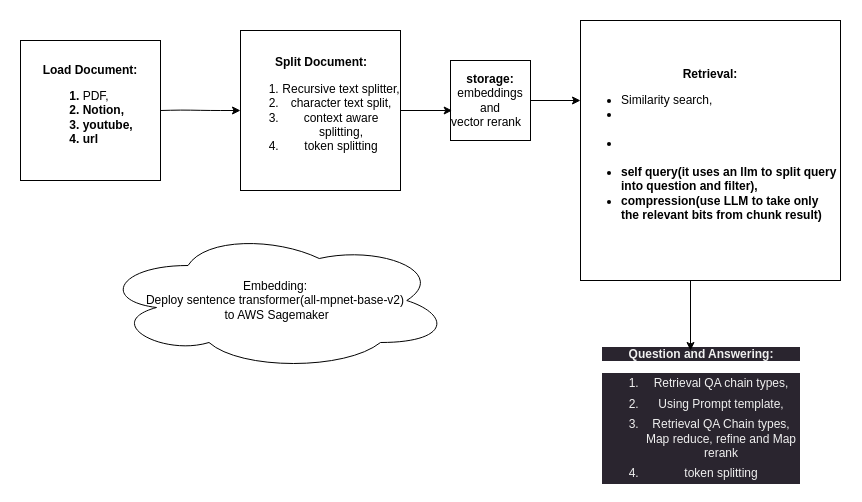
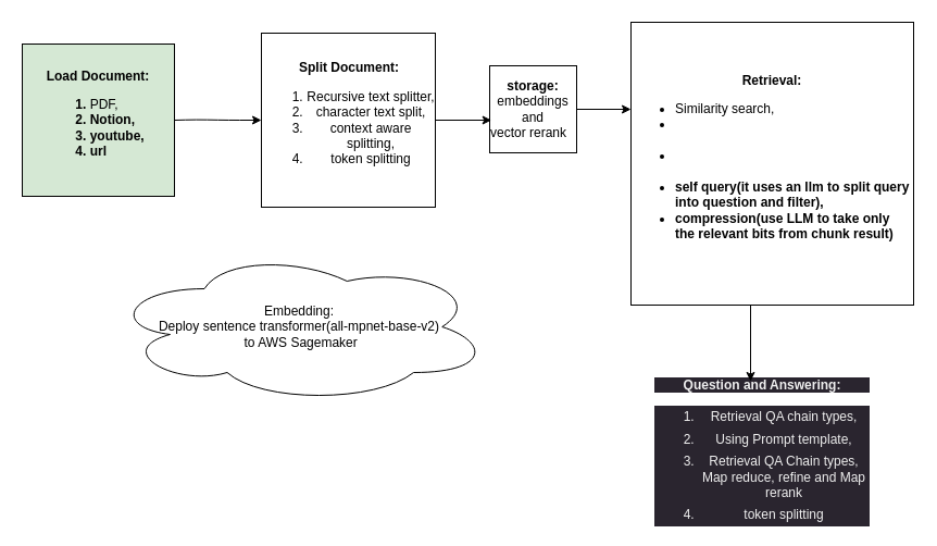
  <mxCell id="0" />
  <mxCell id="1" parent="0" />
- <mxCell id="2" value="&lt;b&gt;Load Document: &lt;br&gt;&lt;div style=&quot;&quot;&gt;&lt;ol&gt;&lt;li style=&quot;text-align: left;&quot;&gt;&lt;span style=&quot;background-color: initial; font-weight: normal;&quot;&gt;PDF,&lt;/span&gt;&lt;/li&gt;&lt;li style=&quot;text-align: left;&quot;&gt;&lt;span style=&quot;background-color: initial;&quot;&gt;Notion,&lt;/span&gt;&lt;/li&gt;&lt;li style=&quot;text-align: left;&quot;&gt;&lt;span style=&quot;background-color: initial;&quot;&gt;youtube,&lt;/span&gt;&lt;/li&gt;&lt;li style=&quot;text-align: left;&quot;&gt;&lt;span style=&quot;background-color: initial;&quot;&gt;url&lt;/span&gt;&lt;/li&gt;&lt;/ol&gt;&lt;/div&gt;&lt;/b&gt;" style="whiteSpace=wrap;html=1;aspect=fixed;" parent="1" vertex="1"><mxGeometry x="20" y="40" width="140" height="140" as="geometry" /></mxCell>
+ <mxCell id="2" value="&lt;b&gt;Load Document: &lt;br&gt;&lt;div style=&quot;&quot;&gt;&lt;ol&gt;&lt;li style=&quot;text-align: left;&quot;&gt;&lt;span style=&quot;background-color: initial; font-weight: normal;&quot;&gt;PDF,&lt;/span&gt;&lt;/li&gt;&lt;li style=&quot;text-align: left;&quot;&gt;&lt;span style=&quot;background-color: initial;&quot;&gt;Notion,&lt;/span&gt;&lt;/li&gt;&lt;li style=&quot;text-align: left;&quot;&gt;&lt;span style=&quot;background-color: initial;&quot;&gt;youtube,&lt;/span&gt;&lt;/li&gt;&lt;li style=&quot;text-align: left;&quot;&gt;&lt;span style=&quot;background-color: initial;&quot;&gt;url&lt;/span&gt;&lt;/li&gt;&lt;/ol&gt;&lt;/div&gt;&lt;/b&gt;" style="whiteSpace=wrap;html=1;aspect=fixed;fillColor=#d5e8d4;" parent="1" vertex="1"><mxGeometry x="20" y="40" width="140" height="140" as="geometry" /></mxCell>
  <mxCell id="3" value="&lt;div style=&quot;text-align: center;&quot;&gt;&lt;b style=&quot;background-color: initial;&quot;&gt;Split Document:&lt;/b&gt;&lt;/div&gt;&lt;div style=&quot;text-align: center;&quot;&gt;&lt;ol&gt;&lt;li&gt;&lt;span style=&quot;background-color: initial;&quot;&gt;Recursive text splitter,&lt;/span&gt;&lt;/li&gt;&lt;li&gt;&lt;span style=&quot;background-color: initial;&quot;&gt;character text split,&lt;/span&gt;&lt;/li&gt;&lt;li&gt;&lt;span style=&quot;background-color: initial;&quot;&gt;context aware splitting,&lt;/span&gt;&lt;/li&gt;&lt;li&gt;&lt;span style=&quot;background-color: initial;&quot;&gt;token splitting&lt;/span&gt;&lt;/li&gt;&lt;/ol&gt;&lt;/div&gt;" style="whiteSpace=wrap;html=1;aspect=fixed;align=left;" parent="1" vertex="1"><mxGeometry x="240" y="30" width="160" height="160" as="geometry" /></mxCell>
  <mxCell id="4" value="&lt;b&gt;storage:&lt;/b&gt;&lt;br&gt;&lt;div style=&quot;&quot;&gt;&lt;span style=&quot;background-color: initial;&quot;&gt;embeddings and&lt;/span&gt;&lt;/div&gt;&lt;div style=&quot;text-align: left;&quot;&gt;&lt;span style=&quot;background-color: initial;&quot;&gt;vector rerank&lt;/span&gt;&lt;/div&gt;" style="whiteSpace=wrap;html=1;aspect=fixed;" parent="1" vertex="1"><mxGeometry x="450" y="60" width="80" height="80" as="geometry" /></mxCell>
  <mxCell id="5" value="&lt;b&gt;Retrieval:&lt;br&gt;&lt;div style=&quot;text-align: left;&quot;&gt;&lt;ul&gt;&lt;li&gt;&lt;span style=&quot;background-color: initial; font-weight: normal;&quot;&gt;Similarity search,&amp;nbsp;&lt;/span&gt;&lt;/li&gt;&lt;li&gt;&lt;font color=&quot;#ffffff&quot;&gt;Maximum&lt;/font&gt;&lt;span style=&quot;color: rgb(86, 156, 214);&quot;&gt; &lt;/span&gt;&lt;font color=&quot;#ffffff&quot;&gt;marginal relevance(adds diversity to the response),&lt;/font&gt;&lt;/li&gt;&lt;li&gt;&lt;span style=&quot;color: rgb(255, 255, 255);&quot;&gt;working with metadata(adding filter manually),&amp;nbsp;&lt;/span&gt;&lt;/li&gt;&lt;li&gt;self query(it uses an llm to split query into question and filter),&lt;/li&gt;&lt;li&gt;compression(use LLM to take only the relevant bits from chunk result)&lt;/li&gt;&lt;/ul&gt;&lt;/div&gt;&lt;/b&gt;" style="whiteSpace=wrap;html=1;aspect=fixed;" parent="1" vertex="1"><mxGeometry x="580" y="20" width="260" height="260" as="geometry" /></mxCell>
  <mxCell id="6" value="" style="endArrow=classic;html=1;exitX=1;exitY=0.5;exitDx=0;exitDy=0;" parent="1" source="4" edge="1"><mxGeometry width="50" height="50" relative="1" as="geometry"><mxPoint x="530" y="150" as="sourcePoint" /><mxPoint x="580" y="100" as="targetPoint" /><Array as="points" /></mxGeometry></mxCell>
  <mxCell id="7" value="" style="endArrow=classic;html=1;exitX=1;exitY=0.5;exitDx=0;exitDy=0;entryX=0.021;entryY=0.625;entryDx=0;entryDy=0;entryPerimeter=0;" parent="1" source="3" target="4" edge="1"><mxGeometry width="50" height="50" relative="1" as="geometry"><mxPoint x="410" y="180" as="sourcePoint" /><mxPoint x="460" y="130" as="targetPoint" /><Array as="points" /></mxGeometry></mxCell>
  <mxCell id="8" value="" style="edgeStyle=none;orthogonalLoop=1;jettySize=auto;html=1;" parent="1" edge="1"><mxGeometry width="100" relative="1" as="geometry"><mxPoint x="160" y="110" as="sourcePoint" /><mxPoint x="240" y="110" as="targetPoint" /><Array as="points"><mxPoint x="180" y="109.5" /><mxPoint x="210" y="110" /></Array></mxGeometry></mxCell>
  <mxCell id="9" value="&lt;div style=&quot;border-color: rgb(0, 0, 0); color: rgb(240, 240, 240); font-family: Helvetica; font-size: 12px; font-style: normal; font-variant-ligatures: normal; font-variant-caps: normal; font-weight: 400; letter-spacing: normal; orphans: 2; text-indent: 0px; text-transform: none; widows: 2; word-spacing: 0px; -webkit-text-stroke-width: 0px; background-color: rgb(42, 37, 47); text-decoration-thickness: initial; text-decoration-style: initial; text-decoration-color: initial; text-align: center;&quot;&gt;&lt;b style=&quot;border-color: rgb(0, 0, 0); background-color: initial;&quot;&gt;Question and Answering:&lt;/b&gt;&lt;/div&gt;&lt;div style=&quot;border-color: rgb(0, 0, 0); color: rgb(240, 240, 240); font-family: Helvetica; font-size: 12px; font-style: normal; font-variant-ligatures: normal; font-variant-caps: normal; font-weight: 400; letter-spacing: normal; orphans: 2; text-indent: 0px; text-transform: none; widows: 2; word-spacing: 0px; -webkit-text-stroke-width: 0px; background-color: rgb(42, 37, 47); text-decoration-thickness: initial; text-decoration-style: initial; text-decoration-color: initial; text-align: center;&quot;&gt;&lt;ol style=&quot;border-color: rgb(0, 0, 0);&quot;&gt;&lt;li style=&quot;padding: 3px 0px; border-color: rgb(0, 0, 0);&quot;&gt;&lt;span style=&quot;border-color: rgb(0, 0, 0); background-color: initial;&quot;&gt;Retrieval QA chain types,&lt;/span&gt;&lt;/li&gt;&lt;li style=&quot;padding: 3px 0px; border-color: rgb(0, 0, 0);&quot;&gt;&lt;span style=&quot;border-color: rgb(0, 0, 0); background-color: initial;&quot;&gt;Using Prompt template,&lt;/span&gt;&lt;/li&gt;&lt;li style=&quot;padding: 3px 0px; border-color: rgb(0, 0, 0);&quot;&gt;Retrieval QA Chain types, Map reduce, refine and Map rerank&lt;/li&gt;&lt;li style=&quot;padding: 3px 0px; border-color: rgb(0, 0, 0);&quot;&gt;&lt;span style=&quot;border-color: rgb(0, 0, 0); background-color: initial;&quot;&gt;token splitting&lt;/span&gt;&lt;/li&gt;&lt;/ol&gt;&lt;/div&gt;" style="text;whiteSpace=wrap;html=1;fontColor=#FFFFFF;" parent="1" vertex="1"><mxGeometry x="600" y="340" width="200" height="140" as="geometry" /></mxCell>
  <mxCell id="10" style="edgeStyle=none;html=1;fontColor=#FFFFFF;" parent="1" edge="1"><mxGeometry relative="1" as="geometry"><mxPoint x="690" y="280" as="sourcePoint" /><mxPoint x="690" y="350" as="targetPoint" /><Array as="points"><mxPoint x="690" y="280" /></Array></mxGeometry></mxCell>
  <mxCell id="11" value="Embedding:&lt;br&gt;Deploy sentence transformer(all-mpnet-base-v2)&lt;br&gt;&amp;nbsp;to AWS Sagemaker" style="ellipse;shape=cloud;whiteSpace=wrap;html=1;" vertex="1" parent="1"><mxGeometry x="100" y="230" width="350" height="140" as="geometry" /></mxCell>
